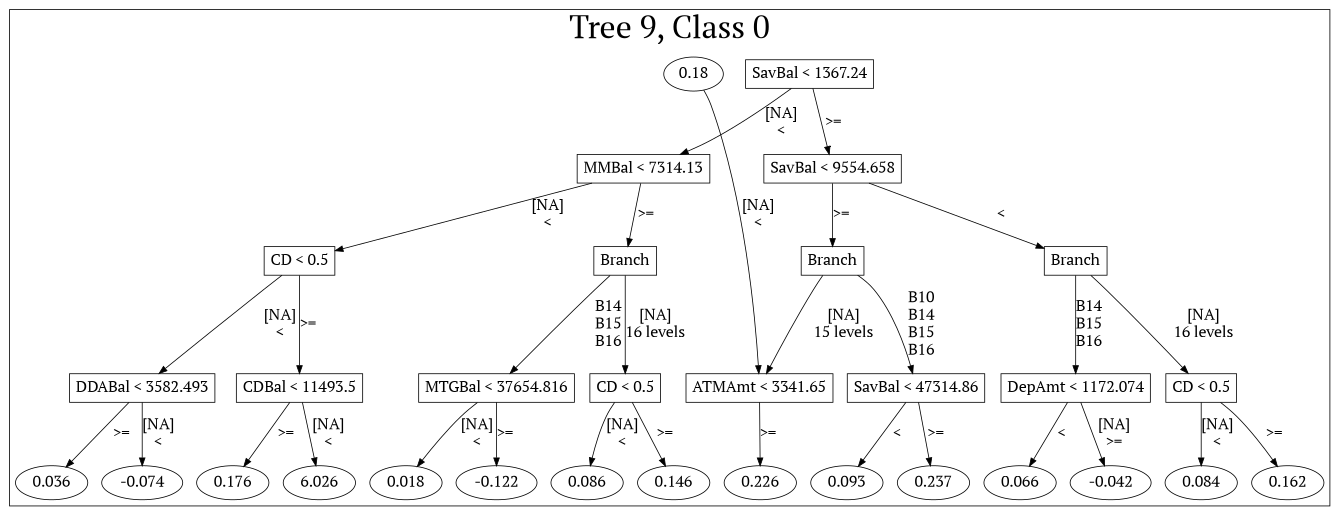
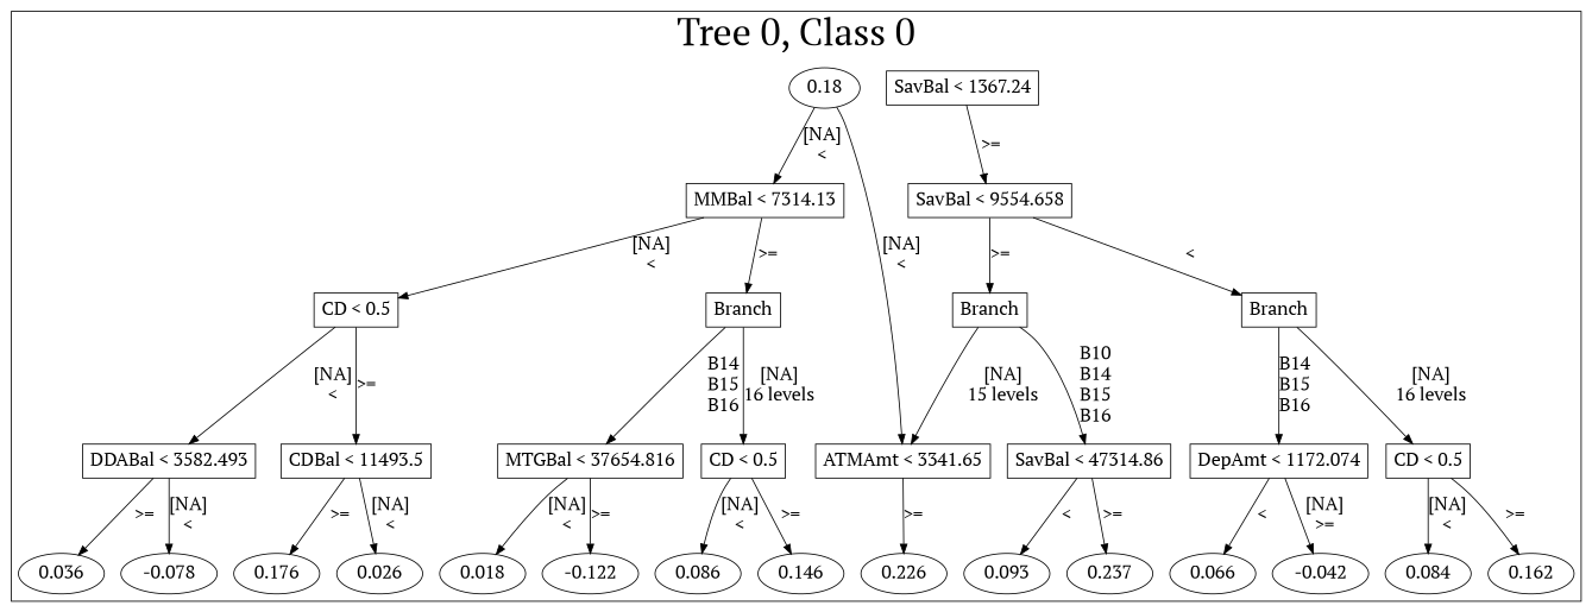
  digraph {
    fontname="PT Serif"
    node [fontname="PT Serif" fontsize=20]
    edge [fontname="PT Serif" fontsize=20]
    n1 [label="SavBal < 1367.24" shape=box]
    n2 [label="MMBal < 7314.13" shape=box]
    n3 [label="SavBal < 9554.658" shape=box]
    n4 [label="CD < 0.5" shape=box]
    n5 [label=Branch shape=box]
    n6 [label=Branch shape=box]
    n7 [label=Branch shape=box]
    n8 [label="DDABal < 3582.493" shape=box]
    n9 [label="CDBal < 11493.5" shape=box]
    n10 [label="MTGBal < 37654.816" shape=box]
    n11 [label="CD < 0.5" shape=box]
    n12 [label="DepAmt < 1172.074" shape=box]
    n13 [label="CD < 0.5" shape=box]
    n14 [label="SavBal < 47314.86" shape=box]
    n15 [label="ATMAmt < 3341.65" shape=box]
-   n16 [label=-0.074]
+   n16 [label=-0.078]
    n17 [label=0.036]
-   n18 [label=6.026]
+   n18 [label=0.026]
    n19 [label=0.176]
    n20 [label=0.018]
    n21 [label=-0.122]
    n22 [label=0.086]
    n23 [label=0.146]
    n24 [label=0.066]
    n25 [label=-0.042]
    n26 [label=0.084]
    n27 [label=0.162]
    n28 [label=0.093]
    n29 [label=0.237]
    n30 [label=0.18]
    n31 [label=0.226]
    subgraph cluster_1 {
      fontsize=40
-     label="Tree 9, Class 0"
+     label="Tree 0, Class 0"
      subgraph sub_2 {
        fontsize=40
        label="Tree 0, Class 0"
        n1
      }
      subgraph sub_3 {
        fontsize=40
        label="Tree 0, Class 0"
        n2
        n3
      }
      subgraph sub_4 {
        fontsize=40
        label="Tree 0, Class 0"
        n4
        n5
        n6
        n7
      }
      subgraph sub_5 {
        fontsize=40
        label="Tree 0, Class 0"
        n8
        n9
        n10
        n11
        n12
        n13
        n14
        n15
      }
      subgraph sub_6 {
        fontsize=40
        label="Tree 0, Class 0"
        n16
        n17
        n18
        n19
        n20
        n21
        n22
        n23
        n24
        n25
        n26
        n27
        n28
        n29
        n30
        n31
      }
    }
-   n1 -> n2 [label="[NA]\n<\n"]
+   n30 -> n2 [label="[NA]\n<\n"]
    n1 -> n3 [label=">=\n"]
    n2 -> n4 [label="[NA]\n<\n"]
    n2 -> n5 [label=">=\n"]
    n3 -> n6 [label="<\n"]
    n3 -> n7 [label=">=\n"]
    n4 -> n8 [label="[NA]\n<\n"]
    n4 -> n9 [label=">=\n"]
    n5 -> n10 [label="B14\nB15\nB16\n"]
    n5 -> n11 [label="[NA]\n16 levels\n"]
    n6 -> n12 [label="B14\nB15\nB16\n"]
    n6 -> n13 [label="[NA]\n16 levels\n"]
    n7 -> n14 [label="B10\nB14\nB15\nB16\n"]
    n7 -> n15 [label="[NA]\n15 levels\n"]
    n8 -> n16 [label="[NA]\n<\n"]
    n8 -> n17 [label=">=\n"]
    n9 -> n18 [label="[NA]\n<\n"]
    n9 -> n19 [label=">=\n"]
    n10 -> n20 [label="[NA]\n<\n"]
    n10 -> n21 [label=">=\n"]
    n11 -> n22 [label="[NA]\n<\n"]
    n11 -> n23 [label=">=\n"]
    n12 -> n24 [label="<\n"]
    n12 -> n25 [label="[NA]\n>=\n"]
    n13 -> n26 [label="[NA]\n<\n"]
    n13 -> n27 [label=">=\n"]
    n14 -> n28 [label="<\n"]
    n14 -> n29 [label=">=\n"]
    n15 -> n31 [label=">=\n"]
    n30 -> n15 [label="[NA]\n<\n"]
  }
